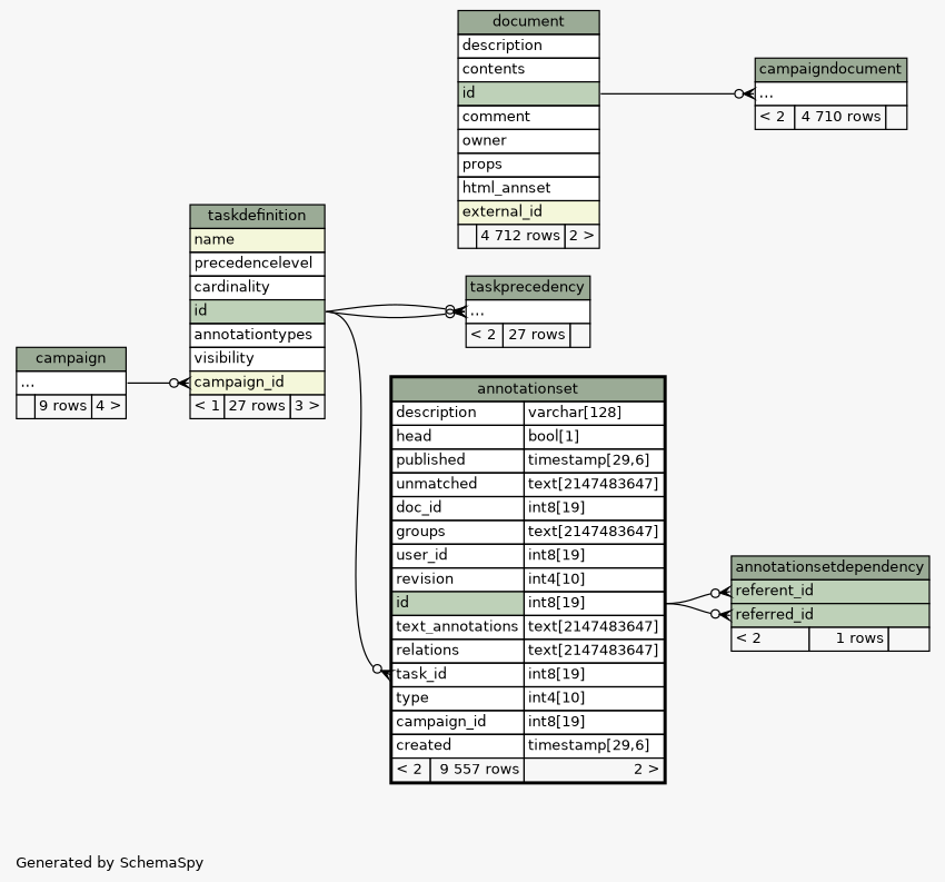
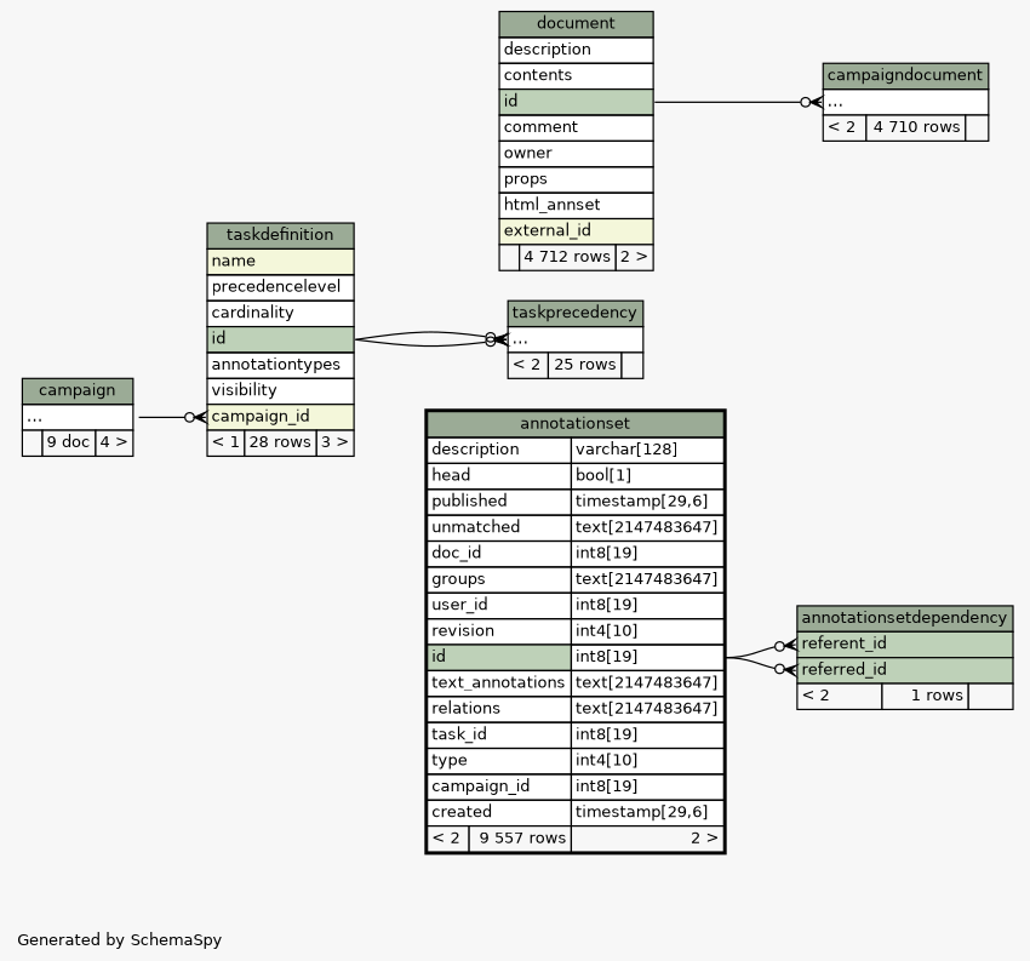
  digraph {
    bgcolor="#f7f7f7"
    fontname=Helvetica
    fontsize=11
    label="\nGenerated by SchemaSpy"
    labeljust=l
    nodesep=0.18
    rankdir=RL
    ranksep=0.46
    node [fontname=Helvetica fontsize=11 shape=plaintext]
    edge [arrowhead=none arrowsize=0.8 arrowtail=crowodot dir=back headport="id:e" tailport="elipses:w"]
    n1 [label=<     <TABLE BORDER="2" CELLBORDER="1" CELLSPACING="0" BGCOLOR="#ffffff">       <TR><TD COLSPAN="3" BGCOLOR="#9bab96" ALIGN="CENTER">annotationset</TD></TR>       <TR><TD PORT="description" COLSPAN="2" ALIGN="LEFT">description</TD><TD PORT="description.type" ALIGN="LEFT">varchar[128]</TD></TR>       <TR><TD PORT="head" COLSPAN="2" ALIGN="LEFT">head</TD><TD PORT="head.type" ALIGN="LEFT">bool[1]</TD></TR>       <TR><TD PORT="published" COLSPAN="2" ALIGN="LEFT">published</TD><TD PORT="published.type" ALIGN="LEFT">timestamp[29,6]</TD></TR>       <TR><TD PORT="unmatched" COLSPAN="2" ALIGN="LEFT">unmatched</TD><TD PORT="unmatched.type" ALIGN="LEFT">text[2147483647]</TD></TR>       <TR><TD PORT="doc_id" COLSPAN="2" ALIGN="LEFT">doc_id</TD><TD PORT="doc_id.type" ALIGN="LEFT">int8[19]</TD></TR>       <TR><TD PORT="groups" COLSPAN="2" ALIGN="LEFT">groups</TD><TD PORT="groups.type" ALIGN="LEFT">text[2147483647]</TD></TR>       <TR><TD PORT="user_id" COLSPAN="2" ALIGN="LEFT">user_id</TD><TD PORT="user_id.type" ALIGN="LEFT">int8[19]</TD></TR>       <TR><TD PORT="revision" COLSPAN="2" ALIGN="LEFT">revision</TD><TD PORT="revision.type" ALIGN="LEFT">int4[10]</TD></TR>       <TR><TD PORT="id" COLSPAN="2" BGCOLOR="#bed1b8" ALIGN="LEFT">id</TD><TD PORT="id.type" ALIGN="LEFT">int8[19]</TD></TR>       <TR><TD PORT="text_annotations" COLSPAN="2" ALIGN="LEFT">text_annotations</TD><TD PORT="text_annotations.type" ALIGN="LEFT">text[2147483647]</TD></TR>       <TR><TD PORT="relations" COLSPAN="2" ALIGN="LEFT">relations</TD><TD PORT="relations.type" ALIGN="LEFT">text[2147483647]</TD></TR>       <TR><TD PORT="task_id" COLSPAN="2" ALIGN="LEFT">task_id</TD><TD PORT="task_id.type" ALIGN="LEFT">int8[19]</TD></TR>       <TR><TD PORT="type" COLSPAN="2" ALIGN="LEFT">type</TD><TD PORT="type.type" ALIGN="LEFT">int4[10]</TD></TR>       <TR><TD PORT="campaign_id" COLSPAN="2" ALIGN="LEFT">campaign_id</TD><TD PORT="campaign_id.type" ALIGN="LEFT">int8[19]</TD></TR>       <TR><TD PORT="created" COLSPAN="2" ALIGN="LEFT">created</TD><TD PORT="created.type" ALIGN="LEFT">timestamp[29,6]</TD></TR>       <TR><TD ALIGN="LEFT" BGCOLOR="#f7f7f7">&lt; 2</TD><TD ALIGN="RIGHT" BGCOLOR="#f7f7f7">9 557 rows</TD><TD ALIGN="RIGHT" BGCOLOR="#f7f7f7">2 &gt;</TD></TR>     </TABLE>>]
-   n2 [label=<     <TABLE BORDER="0" CELLBORDER="1" CELLSPACING="0" BGCOLOR="#ffffff">       <TR><TD COLSPAN="3" BGCOLOR="#9bab96" ALIGN="CENTER">taskdefinition</TD></TR>       <TR><TD PORT="name" COLSPAN="3" BGCOLOR="#f4f7da" ALIGN="LEFT">name</TD></TR>       <TR><TD PORT="precedencelevel" COLSPAN="3" ALIGN="LEFT">precedencelevel</TD></TR>       <TR><TD PORT="cardinality" COLSPAN="3" ALIGN="LEFT">cardinality</TD></TR>       <TR><TD PORT="id" COLSPAN="3" BGCOLOR="#bed1b8" ALIGN="LEFT">id</TD></TR>       <TR><TD PORT="annotationtypes" COLSPAN="3" ALIGN="LEFT">annotationtypes</TD></TR>       <TR><TD PORT="visibility" COLSPAN="3" ALIGN="LEFT">visibility</TD></TR>       <TR><TD PORT="campaign_id" COLSPAN="3" BGCOLOR="#f4f7da" ALIGN="LEFT">campaign_id</TD></TR>       <TR><TD ALIGN="LEFT" BGCOLOR="#f7f7f7">&lt; 1</TD><TD ALIGN="RIGHT" BGCOLOR="#f7f7f7">27 rows</TD><TD ALIGN="RIGHT" BGCOLOR="#f7f7f7">3 &gt;</TD></TR>     </TABLE>>]
+   n2 [label=<     <TABLE BORDER="0" CELLBORDER="1" CELLSPACING="0" BGCOLOR="#ffffff">       <TR><TD COLSPAN="3" BGCOLOR="#9bab96" ALIGN="CENTER">taskdefinition</TD></TR>       <TR><TD PORT="name" COLSPAN="3" BGCOLOR="#f4f7da" ALIGN="LEFT">name</TD></TR>       <TR><TD PORT="precedencelevel" COLSPAN="3" ALIGN="LEFT">precedencelevel</TD></TR>       <TR><TD PORT="cardinality" COLSPAN="3" ALIGN="LEFT">cardinality</TD></TR>       <TR><TD PORT="id" COLSPAN="3" BGCOLOR="#bed1b8" ALIGN="LEFT">id</TD></TR>       <TR><TD PORT="annotationtypes" COLSPAN="3" ALIGN="LEFT">annotationtypes</TD></TR>       <TR><TD PORT="visibility" COLSPAN="3" ALIGN="LEFT">visibility</TD></TR>       <TR><TD PORT="campaign_id" COLSPAN="3" BGCOLOR="#f4f7da" ALIGN="LEFT">campaign_id</TD></TR>       <TR><TD ALIGN="LEFT" BGCOLOR="#f7f7f7">&lt; 1</TD><TD ALIGN="RIGHT" BGCOLOR="#f7f7f7">28 rows</TD><TD ALIGN="RIGHT" BGCOLOR="#f7f7f7">3 &gt;</TD></TR>     </TABLE>>]
    n3 [label=<     <TABLE BORDER="0" CELLBORDER="1" CELLSPACING="0" BGCOLOR="#ffffff">       <TR><TD COLSPAN="3" BGCOLOR="#9bab96" ALIGN="CENTER">document</TD></TR>       <TR><TD PORT="description" COLSPAN="3" ALIGN="LEFT">description</TD></TR>       <TR><TD PORT="contents" COLSPAN="3" ALIGN="LEFT">contents</TD></TR>       <TR><TD PORT="id" COLSPAN="3" BGCOLOR="#bed1b8" ALIGN="LEFT">id</TD></TR>       <TR><TD PORT="comment" COLSPAN="3" ALIGN="LEFT">comment</TD></TR>       <TR><TD PORT="owner" COLSPAN="3" ALIGN="LEFT">owner</TD></TR>       <TR><TD PORT="props" COLSPAN="3" ALIGN="LEFT">props</TD></TR>       <TR><TD PORT="html_annset" COLSPAN="3" ALIGN="LEFT">html_annset</TD></TR>       <TR><TD PORT="external_id" COLSPAN="3" BGCOLOR="#f4f7da" ALIGN="LEFT">external_id</TD></TR>       <TR><TD ALIGN="LEFT" BGCOLOR="#f7f7f7">  </TD><TD ALIGN="RIGHT" BGCOLOR="#f7f7f7">4 712 rows</TD><TD ALIGN="RIGHT" BGCOLOR="#f7f7f7">2 &gt;</TD></TR>     </TABLE>>]
-   n4 [label=<     <TABLE BORDER="0" CELLBORDER="1" CELLSPACING="0" BGCOLOR="#ffffff">       <TR><TD COLSPAN="3" BGCOLOR="#9bab96" ALIGN="CENTER">campaign</TD></TR>       <TR><TD PORT="elipses" COLSPAN="3" ALIGN="LEFT">...</TD></TR>       <TR><TD ALIGN="LEFT" BGCOLOR="#f7f7f7">  </TD><TD ALIGN="RIGHT" BGCOLOR="#f7f7f7">9 rows</TD><TD ALIGN="RIGHT" BGCOLOR="#f7f7f7">4 &gt;</TD></TR>     </TABLE>>]
+   n4 [label=<     <TABLE BORDER="0" CELLBORDER="1" CELLSPACING="0" BGCOLOR="#ffffff">       <TR><TD COLSPAN="3" BGCOLOR="#9bab96" ALIGN="CENTER">campaign</TD></TR>       <TR><TD PORT="elipses" COLSPAN="3" ALIGN="LEFT">...</TD></TR>       <TR><TD ALIGN="LEFT" BGCOLOR="#f7f7f7">  </TD><TD ALIGN="RIGHT" BGCOLOR="#f7f7f7">9 doc</TD><TD ALIGN="RIGHT" BGCOLOR="#f7f7f7">4 &gt;</TD></TR>     </TABLE>>]
    n5 [label=<     <TABLE BORDER="0" CELLBORDER="1" CELLSPACING="0" BGCOLOR="#ffffff">       <TR><TD COLSPAN="3" BGCOLOR="#9bab96" ALIGN="CENTER">annotationsetdependency</TD></TR>       <TR><TD PORT="referent_id" COLSPAN="3" BGCOLOR="#bed1b8" ALIGN="LEFT">referent_id</TD></TR>       <TR><TD PORT="referred_id" COLSPAN="3" BGCOLOR="#bed1b8" ALIGN="LEFT">referred_id</TD></TR>       <TR><TD ALIGN="LEFT" BGCOLOR="#f7f7f7">&lt; 2</TD><TD ALIGN="RIGHT" BGCOLOR="#f7f7f7">1 rows</TD><TD ALIGN="RIGHT" BGCOLOR="#f7f7f7">  </TD></TR>     </TABLE>>]
    n6 [label=<     <TABLE BORDER="0" CELLBORDER="1" CELLSPACING="0" BGCOLOR="#ffffff">       <TR><TD COLSPAN="3" BGCOLOR="#9bab96" ALIGN="CENTER">campaigndocument</TD></TR>       <TR><TD PORT="elipses" COLSPAN="3" ALIGN="LEFT">...</TD></TR>       <TR><TD ALIGN="LEFT" BGCOLOR="#f7f7f7">&lt; 2</TD><TD ALIGN="RIGHT" BGCOLOR="#f7f7f7">4 710 rows</TD><TD ALIGN="RIGHT" BGCOLOR="#f7f7f7">  </TD></TR>     </TABLE>>]
-   n7 [label=<     <TABLE BORDER="0" CELLBORDER="1" CELLSPACING="0" BGCOLOR="#ffffff">       <TR><TD COLSPAN="3" BGCOLOR="#9bab96" ALIGN="CENTER">taskprecedency</TD></TR>       <TR><TD PORT="elipses" COLSPAN="3" ALIGN="LEFT">...</TD></TR>       <TR><TD ALIGN="LEFT" BGCOLOR="#f7f7f7">&lt; 2</TD><TD ALIGN="RIGHT" BGCOLOR="#f7f7f7">27 rows</TD><TD ALIGN="RIGHT" BGCOLOR="#f7f7f7">  </TD></TR>     </TABLE>>]
-   n1 -> n2 [tailport="task_id:w"]
+   n7 [label=<     <TABLE BORDER="0" CELLBORDER="1" CELLSPACING="0" BGCOLOR="#ffffff">       <TR><TD COLSPAN="3" BGCOLOR="#9bab96" ALIGN="CENTER">taskprecedency</TD></TR>       <TR><TD PORT="elipses" COLSPAN="3" ALIGN="LEFT">...</TD></TR>       <TR><TD ALIGN="LEFT" BGCOLOR="#f7f7f7">&lt; 2</TD><TD ALIGN="RIGHT" BGCOLOR="#f7f7f7">25 rows</TD><TD ALIGN="RIGHT" BGCOLOR="#f7f7f7">  </TD></TR>     </TABLE>>]
    n2 -> n4 [headport="elipses:e" tailport="campaign_id:w"]
    n5 -> n1 [headport="id.type:e" tailport="referent_id:w"]
    n5 -> n1 [headport="id.type:e" tailport="referred_id:w"]
    n6 -> n3
    n7 -> n2
    n7 -> n2
  }
